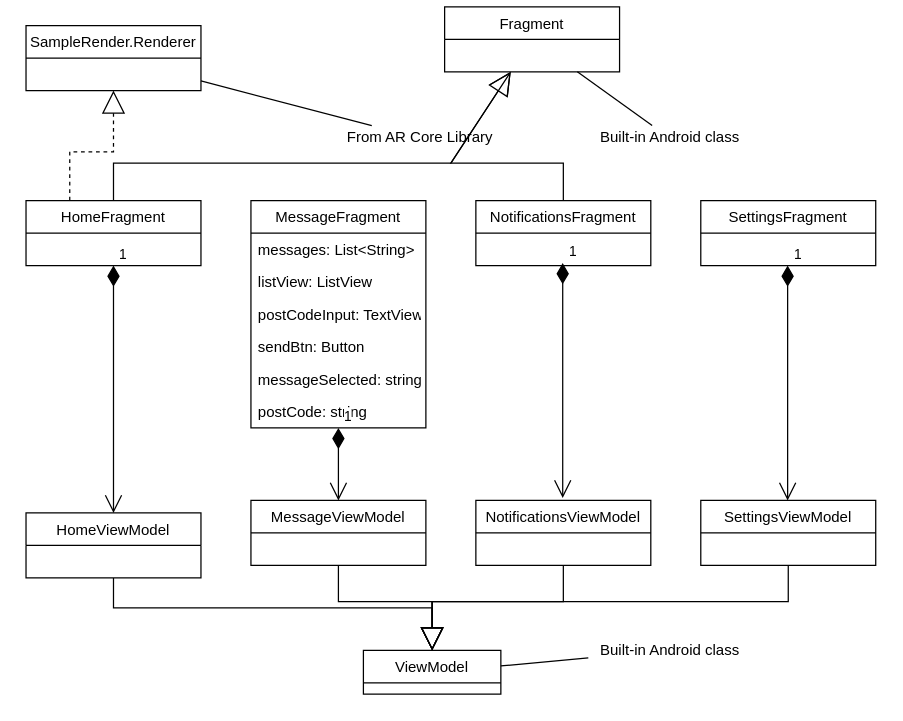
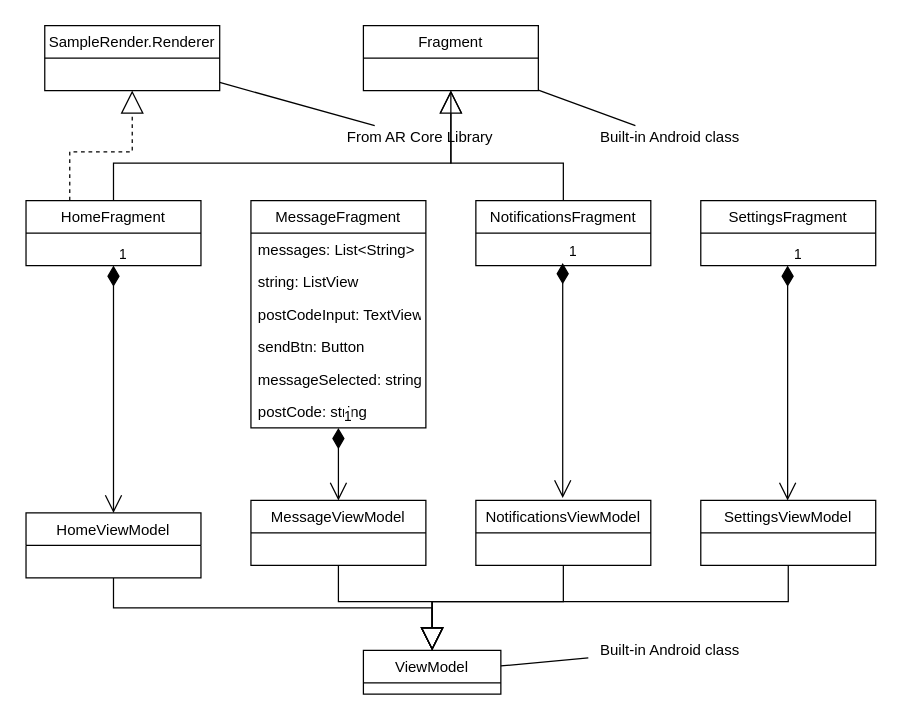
  <mxCell id="0" />
  <mxCell id="1" parent="0" />
- <mxCell id="2" value="Fragment" style="swimlane;fontStyle=0;childLayout=stackLayout;horizontal=1;startSize=26;fillColor=none;horizontalStack=0;resizeParent=1;resizeParentMax=0;resizeLast=0;collapsible=1;marginBottom=0;" vertex="1" parent="1"><mxGeometry x="355" y="5" width="140" height="52" as="geometry" /></mxCell>
+ <mxCell id="2" value="Fragment" style="swimlane;fontStyle=0;childLayout=stackLayout;horizontal=1;startSize=26;fillColor=none;horizontalStack=0;resizeParent=1;resizeParentMax=0;resizeLast=0;collapsible=1;marginBottom=0;" vertex="1" parent="1"><mxGeometry x="290" y="20" width="140" height="52" as="geometry" /></mxCell>
  <mxCell id="3" style="edgeStyle=orthogonalEdgeStyle;rounded=0;orthogonalLoop=1;jettySize=auto;html=1;exitX=0.25;exitY=0;exitDx=0;exitDy=0;endArrow=block;endFill=0;startSize=6;endSize=16;dashed=1;" edge="1" parent="1" source="4" target="18"><mxGeometry relative="1" as="geometry" /></mxCell>
  <mxCell id="4" value="HomeFragment" style="swimlane;fontStyle=0;childLayout=stackLayout;horizontal=1;startSize=26;fillColor=none;horizontalStack=0;resizeParent=1;resizeParentMax=0;resizeLast=0;collapsible=1;marginBottom=0;" vertex="1" parent="1"><mxGeometry x="20" y="160" width="140" height="52" as="geometry" /></mxCell>
  <mxCell id="5" value="SettingsFragment" style="swimlane;fontStyle=0;childLayout=stackLayout;horizontal=1;startSize=26;fillColor=none;horizontalStack=0;resizeParent=1;resizeParentMax=0;resizeLast=0;collapsible=1;marginBottom=0;" vertex="1" parent="1"><mxGeometry x="560" y="160" width="140" height="52" as="geometry" /></mxCell>
  <mxCell id="6" value="MessageFragment" style="swimlane;fontStyle=0;childLayout=stackLayout;horizontal=1;startSize=26;fillColor=none;horizontalStack=0;resizeParent=1;resizeParentMax=0;resizeLast=0;collapsible=1;marginBottom=0;" vertex="1" parent="1"><mxGeometry x="200" y="160" width="140" height="182" as="geometry" /></mxCell>
  <mxCell id="7" value="messages: List&lt;String&gt;" style="text;strokeColor=none;fillColor=none;align=left;verticalAlign=top;spacingLeft=4;spacingRight=4;overflow=hidden;rotatable=0;points=[[0,0.5],[1,0.5]];portConstraint=eastwest;" vertex="1" parent="6"><mxGeometry y="26" width="140" height="26" as="geometry" /></mxCell>
- <mxCell id="8" value="listView: ListView" style="text;strokeColor=none;fillColor=none;align=left;verticalAlign=top;spacingLeft=4;spacingRight=4;overflow=hidden;rotatable=0;points=[[0,0.5],[1,0.5]];portConstraint=eastwest;" vertex="1" parent="6"><mxGeometry y="52" width="140" height="26" as="geometry" /></mxCell>
+ <mxCell id="8" value="string: ListView" style="text;strokeColor=none;fillColor=none;align=left;verticalAlign=top;spacingLeft=4;spacingRight=4;overflow=hidden;rotatable=0;points=[[0,0.5],[1,0.5]];portConstraint=eastwest;" vertex="1" parent="6"><mxGeometry y="52" width="140" height="26" as="geometry" /></mxCell>
  <mxCell id="9" value="postCodeInput: TextView" style="text;strokeColor=none;fillColor=none;align=left;verticalAlign=top;spacingLeft=4;spacingRight=4;overflow=hidden;rotatable=0;points=[[0,0.5],[1,0.5]];portConstraint=eastwest;" vertex="1" parent="6"><mxGeometry y="78" width="140" height="26" as="geometry" /></mxCell>
  <mxCell id="10" value="sendBtn: Button" style="text;strokeColor=none;fillColor=none;align=left;verticalAlign=top;spacingLeft=4;spacingRight=4;overflow=hidden;rotatable=0;points=[[0,0.5],[1,0.5]];portConstraint=eastwest;" vertex="1" parent="6"><mxGeometry y="104" width="140" height="26" as="geometry" /></mxCell>
  <mxCell id="11" value="messageSelected: string" style="text;strokeColor=none;fillColor=none;align=left;verticalAlign=top;spacingLeft=4;spacingRight=4;overflow=hidden;rotatable=0;points=[[0,0.5],[1,0.5]];portConstraint=eastwest;" vertex="1" parent="6"><mxGeometry y="130" width="140" height="26" as="geometry" /></mxCell>
  <mxCell id="12" value="postCode: string" style="text;strokeColor=none;fillColor=none;align=left;verticalAlign=top;spacingLeft=4;spacingRight=4;overflow=hidden;rotatable=0;points=[[0,0.5],[1,0.5]];portConstraint=eastwest;" vertex="1" parent="6"><mxGeometry y="156" width="140" height="26" as="geometry" /></mxCell>
  <mxCell id="13" value="NotificationsFragment" style="swimlane;fontStyle=0;childLayout=stackLayout;horizontal=1;startSize=26;fillColor=none;horizontalStack=0;resizeParent=1;resizeParentMax=0;resizeLast=0;collapsible=1;marginBottom=0;" vertex="1" parent="1"><mxGeometry x="380" y="160" width="140" height="52" as="geometry" /></mxCell>
  <mxCell id="14" value="Built-in Android class" style="text;html=1;align=center;verticalAlign=middle;resizable=0;points=[];autosize=1;strokeColor=none;fillColor=none;" vertex="1" parent="1"><mxGeometry x="470" y="100" width="130" height="20" as="geometry" /></mxCell>
  <mxCell id="15" value="" style="endArrow=none;html=1;rounded=0;" edge="1" parent="1" source="2" target="14"><mxGeometry width="50" height="50" relative="1" as="geometry"><mxPoint x="330" y="220" as="sourcePoint" /><mxPoint x="380" y="170" as="targetPoint" /></mxGeometry></mxCell>
  <mxCell id="16" value="" style="endArrow=open;endSize=16;endFill=0;html=1;rounded=0;" edge="1" parent="1" source="4" target="2"><mxGeometry width="160" relative="1" as="geometry"><mxPoint x="270" y="200" as="sourcePoint" /><mxPoint x="430" y="200" as="targetPoint" /><Array as="points"><mxPoint x="90" y="130" /><mxPoint x="360" y="130" /></Array></mxGeometry></mxCell>
  <mxCell id="17" value="" style="endArrow=block;endSize=16;endFill=0;html=1;rounded=0;" edge="1" parent="1" source="13" target="2"><mxGeometry width="160" relative="1" as="geometry"><mxPoint x="180" y="185.333" as="sourcePoint" /><mxPoint x="310" y="98.667" as="targetPoint" /><Array as="points"><mxPoint x="450" y="130" /><mxPoint x="360" y="130" /></Array></mxGeometry></mxCell>
- <mxCell id="18" value="SampleRender.Renderer" style="swimlane;fontStyle=0;childLayout=stackLayout;horizontal=1;startSize=26;fillColor=none;horizontalStack=0;resizeParent=1;resizeParentMax=0;resizeLast=0;collapsible=1;marginBottom=0;" vertex="1" parent="1"><mxGeometry x="20" y="20" width="140" height="52" as="geometry" /></mxCell>
+ <mxCell id="18" value="SampleRender.Renderer" style="swimlane;fontStyle=0;childLayout=stackLayout;horizontal=1;startSize=26;fillColor=none;horizontalStack=0;resizeParent=1;resizeParentMax=0;resizeLast=0;collapsible=1;marginBottom=0;" vertex="1" parent="1"><mxGeometry x="35" y="20" width="140" height="52" as="geometry" /></mxCell>
  <mxCell id="19" value="&lt;div&gt;From AR Core Library&lt;/div&gt;" style="text;html=1;align=center;verticalAlign=middle;resizable=0;points=[];autosize=1;strokeColor=none;fillColor=none;" vertex="1" parent="1"><mxGeometry x="270" y="100" width="130" height="20" as="geometry" /></mxCell>
  <mxCell id="20" value="" style="endArrow=none;html=1;rounded=0;" edge="1" parent="1" source="18" target="19"><mxGeometry width="50" height="50" relative="1" as="geometry"><mxPoint x="170" y="60.513" as="sourcePoint" /><mxPoint x="234.062" y="50" as="targetPoint" /></mxGeometry></mxCell>
  <mxCell id="21" style="edgeStyle=orthogonalEdgeStyle;rounded=0;orthogonalLoop=1;jettySize=auto;html=1;exitX=0.5;exitY=1;exitDx=0;exitDy=0;endArrow=block;endFill=0;startSize=6;endSize=16;entryX=0.5;entryY=0;entryDx=0;entryDy=0;" edge="1" parent="1" source="22" target="29"><mxGeometry relative="1" as="geometry"><mxPoint x="360" y="530" as="targetPoint" /></mxGeometry></mxCell>
  <mxCell id="22" value="MessageViewModel" style="swimlane;fontStyle=0;childLayout=stackLayout;horizontal=1;startSize=26;fillColor=none;horizontalStack=0;resizeParent=1;resizeParentMax=0;resizeLast=0;collapsible=1;marginBottom=0;" vertex="1" parent="1"><mxGeometry x="200" y="400" width="140" height="52" as="geometry" /></mxCell>
  <mxCell id="23" style="edgeStyle=orthogonalEdgeStyle;rounded=0;orthogonalLoop=1;jettySize=auto;html=1;exitX=0.5;exitY=1;exitDx=0;exitDy=0;entryX=0.5;entryY=0;entryDx=0;entryDy=0;endArrow=block;endFill=0;startSize=6;endSize=16;" edge="1" parent="1" source="24" target="29"><mxGeometry relative="1" as="geometry" /></mxCell>
  <mxCell id="24" value="HomeViewModel" style="swimlane;fontStyle=0;childLayout=stackLayout;horizontal=1;startSize=26;fillColor=none;horizontalStack=0;resizeParent=1;resizeParentMax=0;resizeLast=0;collapsible=1;marginBottom=0;" vertex="1" parent="1"><mxGeometry x="20" y="410" width="140" height="52" as="geometry" /></mxCell>
  <mxCell id="25" style="edgeStyle=orthogonalEdgeStyle;rounded=0;orthogonalLoop=1;jettySize=auto;html=1;exitX=0.5;exitY=1;exitDx=0;exitDy=0;entryX=0.5;entryY=0;entryDx=0;entryDy=0;endArrow=block;endFill=0;startSize=6;endSize=16;" edge="1" parent="1" source="26" target="29"><mxGeometry relative="1" as="geometry" /></mxCell>
  <mxCell id="26" value="NotificationsViewModel" style="swimlane;fontStyle=0;childLayout=stackLayout;horizontal=1;startSize=26;fillColor=none;horizontalStack=0;resizeParent=1;resizeParentMax=0;resizeLast=0;collapsible=1;marginBottom=0;" vertex="1" parent="1"><mxGeometry x="380" y="400" width="140" height="52" as="geometry" /></mxCell>
  <mxCell id="27" style="edgeStyle=orthogonalEdgeStyle;rounded=0;orthogonalLoop=1;jettySize=auto;html=1;exitX=0.5;exitY=1;exitDx=0;exitDy=0;entryX=0.5;entryY=0;entryDx=0;entryDy=0;endArrow=block;endFill=0;startSize=6;endSize=16;" edge="1" parent="1" source="28" target="29"><mxGeometry relative="1" as="geometry" /></mxCell>
  <mxCell id="28" value="SettingsViewModel" style="swimlane;fontStyle=0;childLayout=stackLayout;horizontal=1;startSize=26;fillColor=none;horizontalStack=0;resizeParent=1;resizeParentMax=0;resizeLast=0;collapsible=1;marginBottom=0;" vertex="1" parent="1"><mxGeometry x="560" y="400" width="140" height="52" as="geometry" /></mxCell>
  <mxCell id="29" value="ViewModel" style="swimlane;fontStyle=0;childLayout=stackLayout;horizontal=1;startSize=26;fillColor=none;horizontalStack=0;resizeParent=1;resizeParentMax=0;resizeLast=0;collapsible=1;marginBottom=0;" vertex="1" parent="1"><mxGeometry x="290" y="520" width="110" height="35" as="geometry" /></mxCell>
  <mxCell id="30" value="Built-in Android class" style="text;html=1;align=center;verticalAlign=middle;resizable=0;points=[];autosize=1;strokeColor=none;fillColor=none;" vertex="1" parent="1"><mxGeometry x="470" y="510" width="130" height="20" as="geometry" /></mxCell>
  <mxCell id="31" value="" style="endArrow=none;html=1;rounded=0;" edge="1" parent="1" source="29" target="30"><mxGeometry width="50" height="50" relative="1" as="geometry"><mxPoint x="482.34" y="590" as="sourcePoint" /><mxPoint x="559.996" y="618.4" as="targetPoint" /></mxGeometry></mxCell>
  <mxCell id="32" value="1" style="endArrow=open;html=1;endSize=12;startArrow=diamondThin;startSize=14;startFill=1;edgeStyle=orthogonalEdgeStyle;align=left;verticalAlign=bottom;rounded=0;entryX=0.5;entryY=0;entryDx=0;entryDy=0;" edge="1" parent="1" source="4" target="24"><mxGeometry x="-1" y="3" relative="1" as="geometry"><mxPoint x="260" y="310" as="sourcePoint" /><mxPoint x="420" y="310" as="targetPoint" /></mxGeometry></mxCell>
  <mxCell id="33" value="1" style="endArrow=open;html=1;endSize=12;startArrow=diamondThin;startSize=14;startFill=1;edgeStyle=orthogonalEdgeStyle;align=left;verticalAlign=bottom;rounded=0;" edge="1" parent="1" source="6" target="22"><mxGeometry x="-1" y="3" relative="1" as="geometry"><mxPoint x="100" y="222" as="sourcePoint" /><mxPoint x="100" y="410" as="targetPoint" /></mxGeometry></mxCell>
  <mxCell id="34" value="1" style="endArrow=open;html=1;endSize=12;startArrow=diamondThin;startSize=14;startFill=1;edgeStyle=orthogonalEdgeStyle;align=left;verticalAlign=bottom;rounded=0;entryX=0.5;entryY=0;entryDx=0;entryDy=0;" edge="1" parent="1"><mxGeometry x="-1" y="3" relative="1" as="geometry"><mxPoint x="449.5" y="210" as="sourcePoint" /><mxPoint x="449.5" y="398" as="targetPoint" /></mxGeometry></mxCell>
  <mxCell id="35" value="1" style="endArrow=open;html=1;endSize=12;startArrow=diamondThin;startSize=14;startFill=1;edgeStyle=orthogonalEdgeStyle;align=left;verticalAlign=bottom;rounded=0;entryX=0.5;entryY=0;entryDx=0;entryDy=0;" edge="1" parent="1"><mxGeometry x="-1" y="3" relative="1" as="geometry"><mxPoint x="629.5" y="212" as="sourcePoint" /><mxPoint x="629.5" y="400" as="targetPoint" /></mxGeometry></mxCell>
